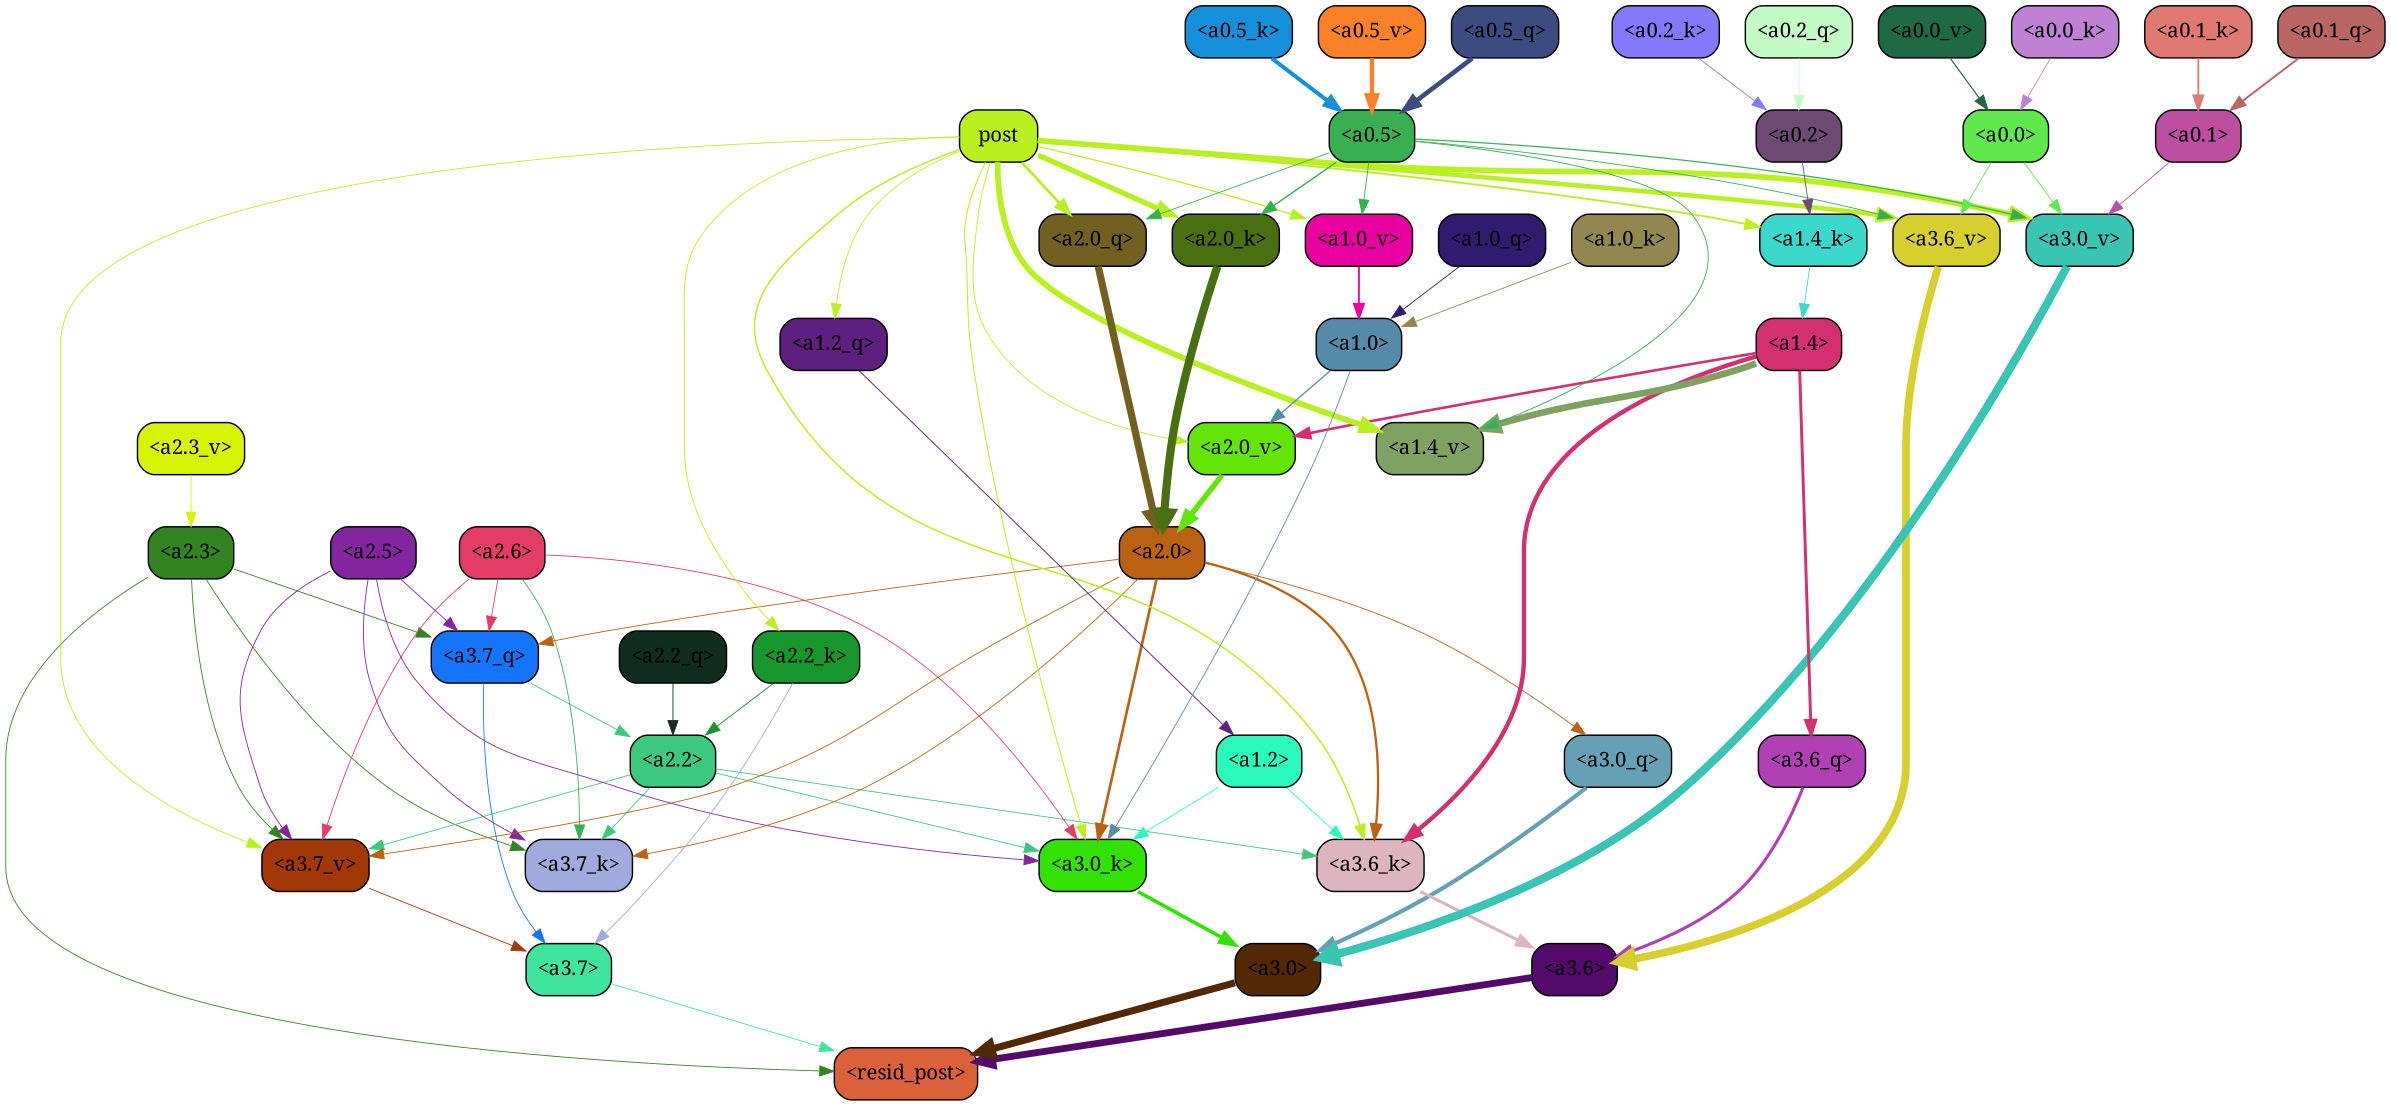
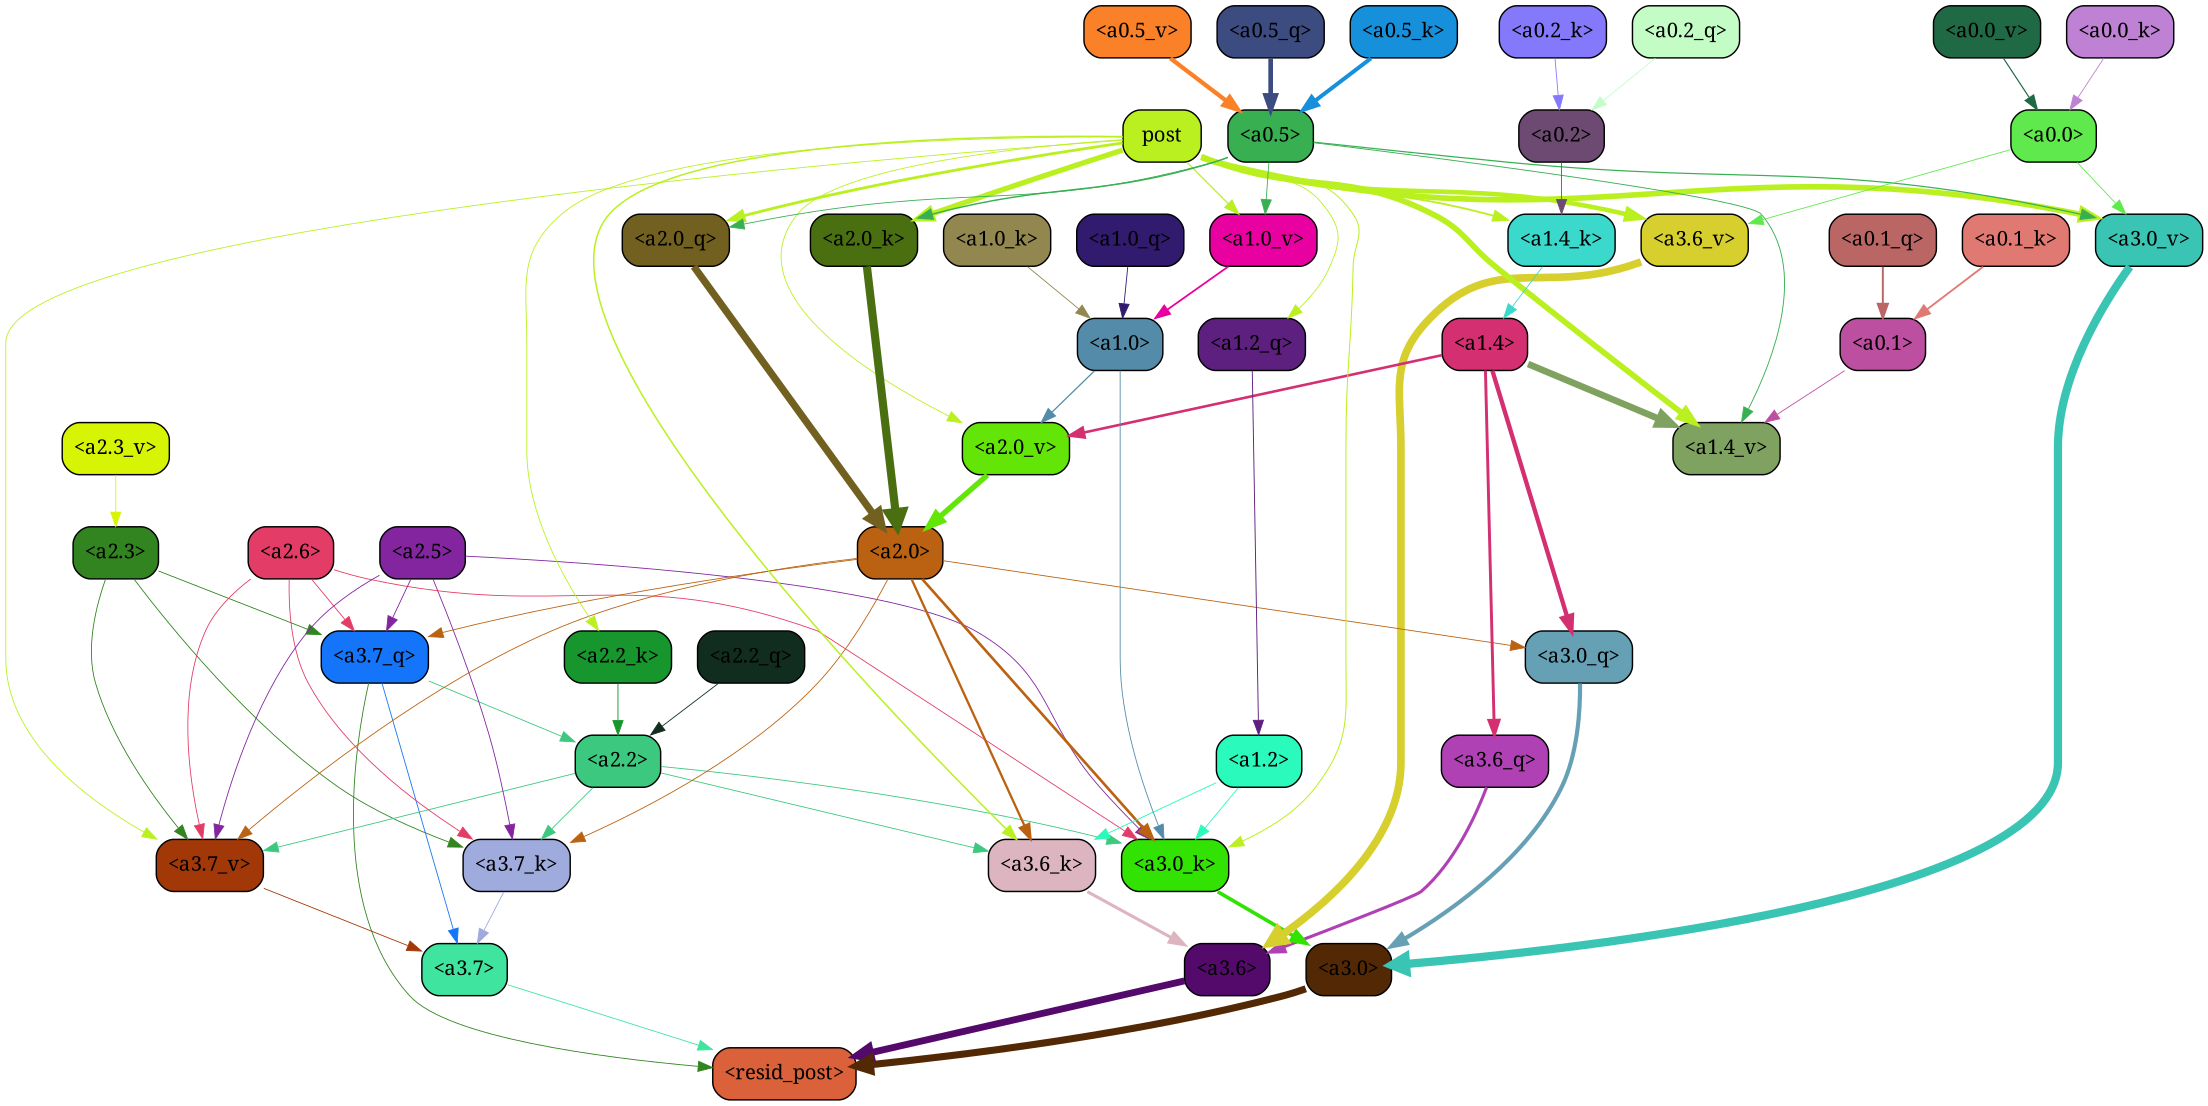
  strict digraph {
    fontname="Noto Serif"
    splines=true
    node [color=black fontname="Noto Serif" shape=box style="filled, rounded"]
    edge [color="#baf020" fontname="Noto Serif" penwidth=0.6]
    "<a3.7>" [fillcolor="#3fe59f"]
    "<resid_post>" [fillcolor="#da6139"]
    "<a3.6>" [fillcolor="#530a6b"]
    "<a3.0>" [fillcolor="#532804"]
    "<a2.3>" [fillcolor="#318420"]
    "<a3.7_q>" [fillcolor="#1475fa"]
    "<a3.7_k>" [fillcolor="#9faadd"]
    "<a3.7_v>" [fillcolor="#a23807"]
    "<a2.2>" [fillcolor="#3cc87f"]
    "<a3.6_q>" [fillcolor="#b041b4"]
    "<a3.0_q>" [fillcolor="#66a0b5"]
    "<a3.6_k>" [fillcolor="#dcb5c1"]
    "<a3.0_k>" [fillcolor="#32e203"]
    "<a3.6_v>" [fillcolor="#d6cf2e"]
    "<a3.0_v>" [fillcolor="#39c4b3"]
    "<a2.6>" [fillcolor="#e33c66"]
    "<a2.5>" [fillcolor="#82259e"]
    "<a2.0>" [fillcolor="#ba6211"]
    "<a1.4>" [fillcolor="#d32f71"]
    "<a2.0_v>" [fillcolor="#63e607"]
    "<a1.4_v>" [fillcolor="#80a261"]
    "<a1.2>" [fillcolor="#2afabb"]
    n23 [fillcolor="#baf020" label=post]
    "<a2.0_q>" [fillcolor="#726020"]
    "<a2.2_k>" [fillcolor="#16962d"]
    "<a2.0_k>" [fillcolor="#496f11"]
    "<a1.2_q>" [fillcolor="#5e207e"]
    "<a1.4_k>" [fillcolor="#3bd8cc"]
    "<a1.0_v>" [fillcolor="#e900a0"]
    "<a1.0>" [fillcolor="#538ba9"]
    "<a0.5>" [fillcolor="#38b052"]
    "<a0.0>" [fillcolor="#60e94d"]
    "<a2.2_q>" [fillcolor="#112d1f"]
    "<a2.3_v>" [fillcolor="#d8f405"]
    "<a1.0_q>" [fillcolor="#301b6e"]
    "<a1.0_k>" [fillcolor="#92874f"]
    "<a0.2>" [fillcolor="#6c4a71"]
    "<a0.1>" [fillcolor="#bc4f9f"]
    "<a0.5_q>" [fillcolor="#3c4b80"]
    "<a0.2_q>" [fillcolor="#c4fcc6"]
    "<a0.1_q>" [fillcolor="#b96665"]
    "<a0.5_k>" [fillcolor="#1790dc"]
    "<a0.2_k>" [fillcolor="#8479fa"]
    "<a0.1_k>" [fillcolor="#e07972"]
    "<a0.0_k>" [fillcolor="#be81d3"]
    "<a0.5_v>" [fillcolor="#fb8128"]
    "<a0.0_v>" [fillcolor="#1f6945"]
    "<a3.7>" -> "<resid_post>" [color="#3fe59f"]
    "<a3.6>" -> "<resid_post>" [color="#530a6b" penwidth=4.751592040061951]
    "<a3.0>" -> "<resid_post>" [color="#532804" penwidth=4.904066681861877]
-   "<a2.3>" -> "<resid_post>" [color="#318420"]
+   "<a3.7_q>" -> "<resid_post>" [color="#318420"]
    "<a2.3>" -> "<a3.7_q>" [color="#318420"]
    "<a2.3>" -> "<a3.7_k>" [color="#318420"]
    "<a2.3>" -> "<a3.7_v>" [color="#318420"]
    "<a3.7_q>" -> "<a3.7>" [color="#1475fa"]
    "<a3.7_q>" -> "<a2.2>" [color="#3cc87f"]
-   "<a2.2_k>" -> "<a3.7>" [color="#9faadd"]
+   "<a3.7_k>" -> "<a3.7>" [color="#9faadd"]
    "<a3.7_v>" -> "<a3.7>" [color="#a23807"]
    "<a2.2>" -> "<a3.7_k>" [color="#3cc87f"]
    "<a2.2>" -> "<a3.7_v>" [color="#3cc87f"]
    "<a2.2>" -> "<a3.6_k>" [color="#3cc87f"]
    "<a2.2>" -> "<a3.0_k>" [color="#3cc87f"]
    "<a3.6_q>" -> "<a3.6>" [color="#b041b4" penwidth=2.160832464694977]
    "<a3.0_q>" -> "<a3.0>" [color="#66a0b5" penwidth=2.870753765106201]
    "<a3.6_k>" -> "<a3.6>" [color="#dcb5c1" penwidth=2.13908451795578]
    "<a3.0_k>" -> "<a3.0>" [color="#32e203" penwidth=2.520303964614868]
    "<a3.6_v>" -> "<a3.6>" [color="#d6cf2e" penwidth=5.297133803367615]
    "<a3.0_v>" -> "<a3.0>" [color="#39c4b3" penwidth=5.680712580680847]
    "<a2.6>" -> "<a3.7_q>" [color="#e33c66"]
-   "<a2.6>" -> "<a3.7_k>" [color="#38b052"]
+   "<a2.6>" -> "<a3.7_k>" [color="#e33c66"]
    "<a2.6>" -> "<a3.7_v>" [color="#e33c66"]
    "<a2.6>" -> "<a3.0_k>" [color="#e33c66"]
    "<a2.5>" -> "<a3.7_q>" [color="#82259e"]
    "<a2.5>" -> "<a3.7_k>" [color="#82259e"]
    "<a2.5>" -> "<a3.7_v>" [color="#82259e"]
    "<a2.5>" -> "<a3.0_k>" [color="#82259e"]
    "<a2.0>" -> "<a3.7_q>" [color="#ba6211"]
    "<a2.0>" -> "<a3.7_k>" [color="#ba6211"]
    "<a2.0>" -> "<a3.7_v>" [color="#ba6211"]
    "<a2.0>" -> "<a3.0_q>" [color="#ba6211"]
    "<a2.0>" -> "<a3.6_k>" [color="#ba6211" penwidth=1.5897698998451233]
    "<a2.0>" -> "<a3.0_k>" [color="#ba6211" penwidth=1.8405593037605286]
    "<a1.4>" -> "<a3.6_q>" [color="#d32f71" penwidth=2.0260728895664215]
-   "<a1.4>" -> "<a3.6_k>" [color="#d32f71" penwidth=3.0185627341270447]
+   "<a1.4>" -> "<a3.0_q>" [color="#d32f71" penwidth=3.0185627341270447]
    "<a1.4>" -> "<a2.0_v>" [color="#d32f71" penwidth=1.7970525026321411]
    "<a1.4>" -> "<a1.4_v>" [color="#80a261" penwidth=4.602061748504639]
    "<a2.0_v>" -> "<a2.0>" [color="#63e607" penwidth=3.781584322452545]
    "<a1.2>" -> "<a3.6_k>" [color="#2afabb"]
    "<a1.2>" -> "<a3.0_k>" [color="#2afabb"]
    n23 -> "<a3.7_v>"
    n23 -> "<a3.6_k>" [penwidth=1.046662151813507]
    n23 -> "<a3.0_k>" [penwidth=0.6995279788970947]
    n23 -> "<a3.6_v>" [penwidth=3.1840110421180725]
    n23 -> "<a3.0_v>" [penwidth=3.9005755856633186]
    n23 -> "<a2.0_v>"
    n23 -> "<a1.4_v>" [penwidth=3.992354243993759]
    n23 -> "<a2.0_q>" [penwidth=1.9669389724731445]
    n23 -> "<a2.2_k>"
    n23 -> "<a2.0_k>" [penwidth=3.6898754835128784]
    n23 -> "<a1.2_q>"
    n23 -> "<a1.4_k>" [penwidth=1.2758672684431076]
    n23 -> "<a1.0_v>" [penwidth=0.8768336176872253]
    "<a2.0_q>" -> "<a2.0>" [color="#726020" penwidth=5.0040658712387085]
    "<a2.2_k>" -> "<a2.2>" [color="#16962d" penwidth=0.6304321400821209]
    "<a2.0_k>" -> "<a2.0>" [color="#496f11" penwidth=5.6445024609565735]
    "<a1.2_q>" -> "<a1.2>" [color="#5e207e" penwidth=0.6481351256370544]
    "<a1.4_k>" -> "<a1.4>" [color="#3bd8cc"]
    "<a1.0_v>" -> "<a1.0>" [color="#e900a0" penwidth=1.227757602930069]
    "<a1.0>" -> "<a3.0_k>" [color="#538ba9"]
    "<a1.0>" -> "<a2.0_v>" [color="#538ba9" penwidth=0.8836666345596313]
-   "<a0.5>" -> "<a3.6_v>" [color="#38b052"]
    "<a0.5>" -> "<a3.0_v>" [color="#38b052" penwidth=0.8493617177009583]
    "<a0.5>" -> "<a1.4_v>" [color="#38b052" penwidth=0.6379710733890533]
    "<a0.5>" -> "<a2.0_q>" [color="#38b052"]
    "<a0.5>" -> "<a2.0_k>" [color="#38b052" penwidth=0.9942188858985901]
    "<a0.5>" -> "<a1.0_v>" [color="#38b052"]
    "<a0.0>" -> "<a3.6_v>" [color="#60e94d"]
    "<a0.0>" -> "<a3.0_v>" [color="#60e94d"]
    "<a2.2_q>" -> "<a2.2>" [color="#112d1f"]
    "<a2.3_v>" -> "<a2.3>" [color="#d8f405"]
    "<a1.0_q>" -> "<a1.0>" [color="#301b6e"]
    "<a1.0_k>" -> "<a1.0>" [color="#92874f"]
    "<a0.2>" -> "<a1.4_k>" [color="#6c4a71"]
-   "<a0.1>" -> "<a3.0_v>" [color="#bc4f9f"]
+   "<a0.1>" -> "<a1.4_v>" [color="#bc4f9f"]
    "<a0.5_q>" -> "<a0.5>" [color="#3c4b80" penwidth=3.219071626663208]
    "<a0.2_q>" -> "<a0.2>" [color="#c4fcc6"]
    "<a0.1_q>" -> "<a0.1>" [color="#b96665" penwidth=1.3519257307052612]
    "<a0.5_k>" -> "<a0.5>" [color="#1790dc" penwidth=2.7730584144592285]
    "<a0.2_k>" -> "<a0.2>" [color="#8479fa"]
    "<a0.1_k>" -> "<a0.1>" [color="#e07972" penwidth=1.281095266342163]
    "<a0.0_k>" -> "<a0.0>" [color="#be81d3"]
    "<a0.5_v>" -> "<a0.5>" [color="#fb8128" penwidth=2.9687485098838806]
    "<a0.0_v>" -> "<a0.0>" [color="#1f6945" penwidth=0.8196042068302631]
  }
